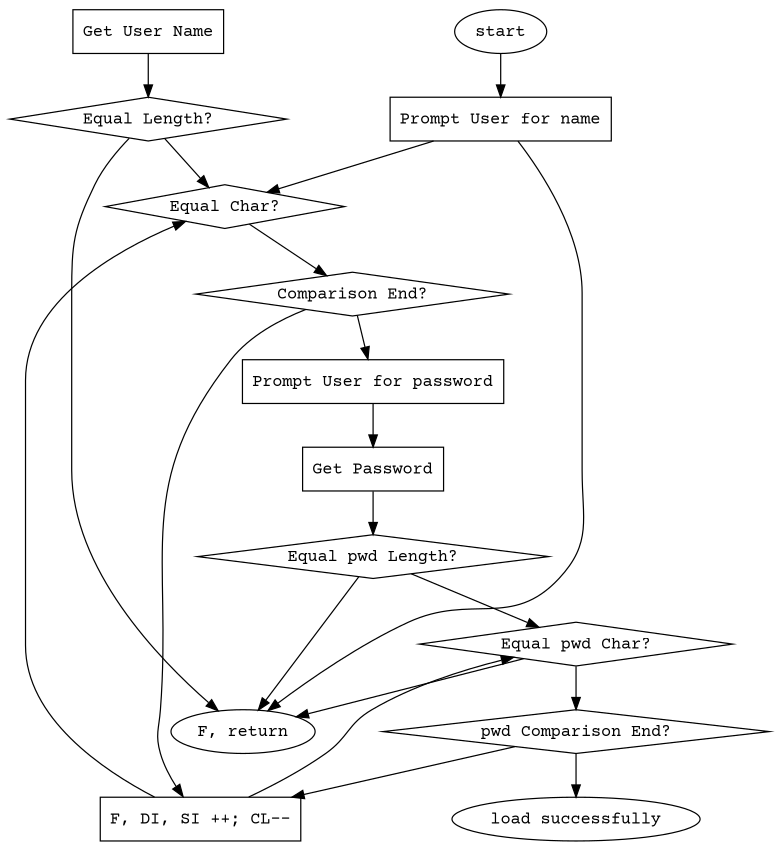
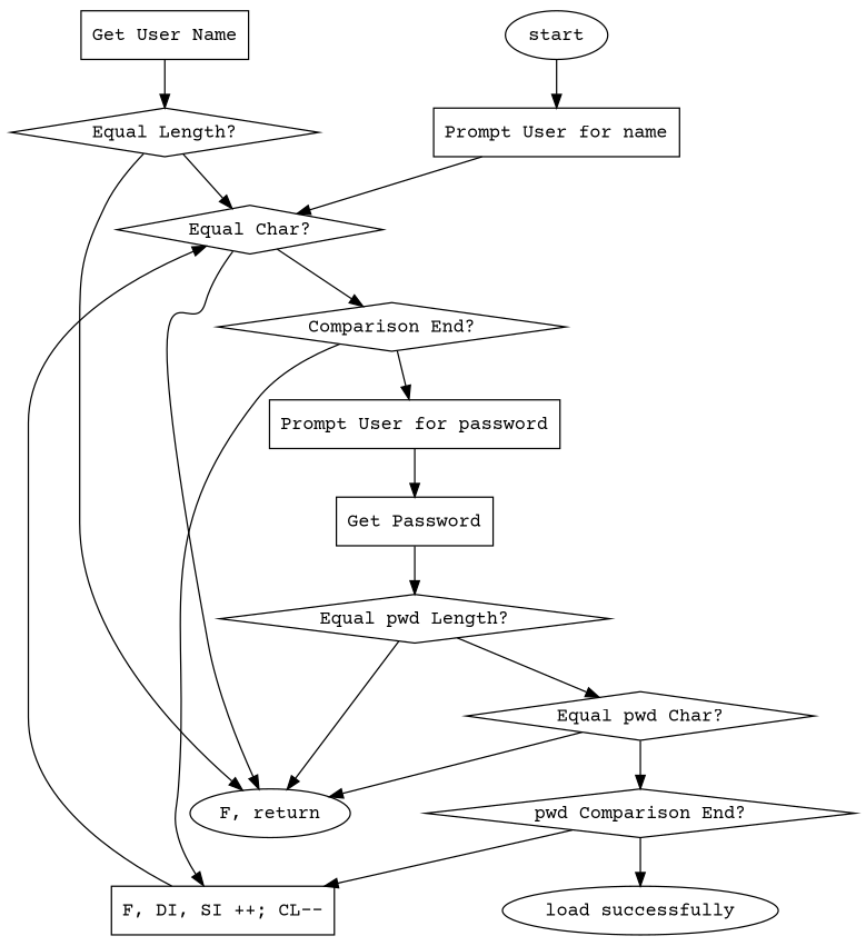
  digraph {
    fontname="Courier Prime"
    node [fontname="Courier Prime" shape=diamond]
    edge [fontname="Courier Prime"]
    start [shape=ellipse]
    "Prompt User for name" [shape=box]
    "Equal Char?"
    "load successfully" [shape=ellipse]
    "F, return" [shape=ellipse]
    "Get User Name" [shape=box]
    "Equal Length?"
    "Prompt User for password" [shape=box]
    "Get Password" [shape=box]
    "Equal pwd Length?"
    "F, DI, SI ++; CL--" [shape=box]
    "Equal pwd Char?"
    "Comparison End?"
    "pwd Comparison End?"
    start -> "Prompt User for name"
    "Prompt User for name" -> "Equal Char?"
-   "Prompt User for name" -> "F, return"
+   "Equal Char?" -> "F, return"
    "Equal Char?" -> "Comparison End?"
    "Get User Name" -> "Equal Length?"
    "Equal Length?" -> "Equal Char?"
    "Equal Length?" -> "F, return"
    "Prompt User for password" -> "Get Password"
    "Get Password" -> "Equal pwd Length?"
    "Equal pwd Length?" -> "F, return"
    "Equal pwd Length?" -> "Equal pwd Char?"
    "F, DI, SI ++; CL--" -> "Equal Char?"
-   "F, DI, SI ++; CL--" -> "Equal pwd Char?"
    "Equal pwd Char?" -> "F, return"
    "Equal pwd Char?" -> "pwd Comparison End?"
    "Comparison End?" -> "Prompt User for password"
    "Comparison End?" -> "F, DI, SI ++; CL--"
    "pwd Comparison End?" -> "load successfully"
    "pwd Comparison End?" -> "F, DI, SI ++; CL--"
  }
